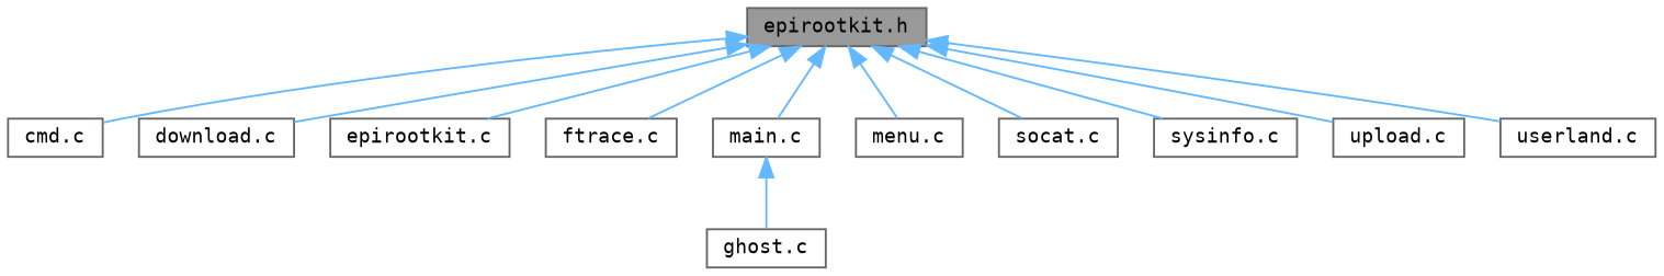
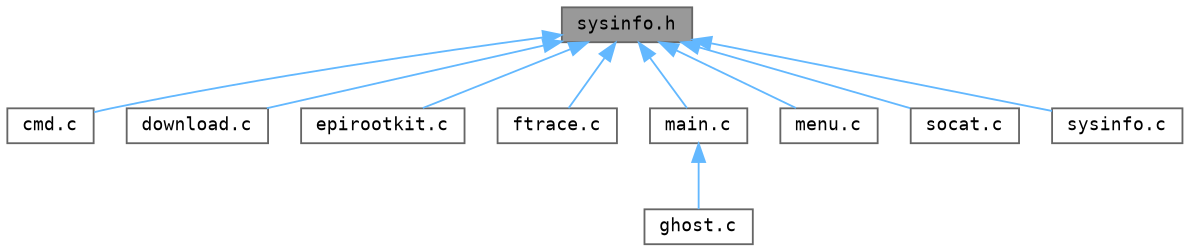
  digraph {
    fontname="DejaVu Sans Mono"
    node [color=grey40 fillcolor=white fontname="DejaVu Sans Mono" fontsize=10 shape=box style=filled]
    edge [color=steelblue1 dir=back fontname="DejaVu Sans Mono" fontsize=10 labelfontname=Helvetica labelfontsize=10 style=solid]
-   n1 [color=gray40 fillcolor=grey60 fontcolor=black height=0.2 label="epirootkit.h" width=0.4]
+   n1 [color=gray40 fillcolor=grey60 fontcolor=black height=0.2 label="sysinfo.h" width=0.4]
    n2 [height=0.2 label="cmd.c" width=0.4]
    n3 [height=0.2 label="download.c" width=0.4]
    n4 [height=0.2 label="epirootkit.c" width=0.4]
    n5 [height=0.2 label="ftrace.c" width=0.4]
    n6 [height=0.2 label="main.c" width=0.4]
    n7 [height=0.2 label="menu.c" width=0.4]
    n8 [height=0.2 label="socat.c" width=0.4]
    n9 [height=0.2 label="sysinfo.c" width=0.4]
-   n10 [height=0.2 label="upload.c" width=0.4]
-   n11 [height=0.2 label="userland.c" width=0.4]
    n12 [height=0.2 label="ghost.c" width=0.4]
    n1 -> n2
    n1 -> n3
    n1 -> n4
    n1 -> n5
    n1 -> n6
    n1 -> n7
    n1 -> n8
    n1 -> n9
-   n1 -> n10
-   n1 -> n11
    n6 -> n12
  }
